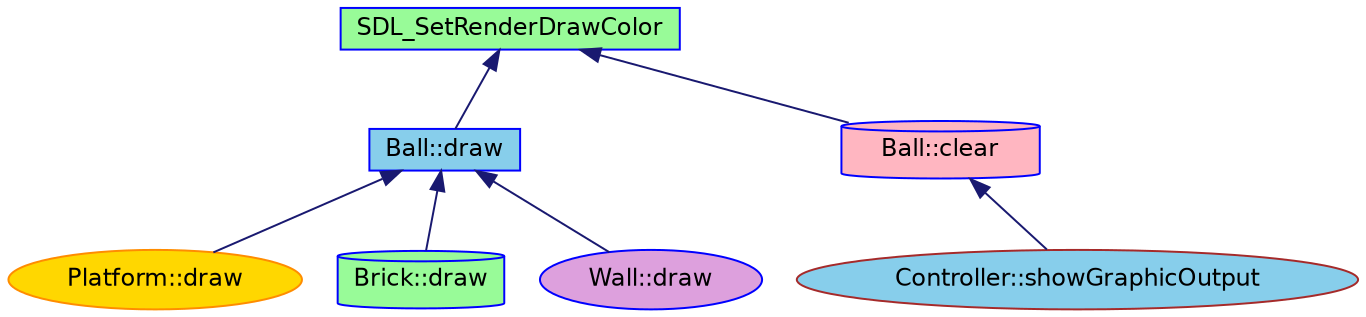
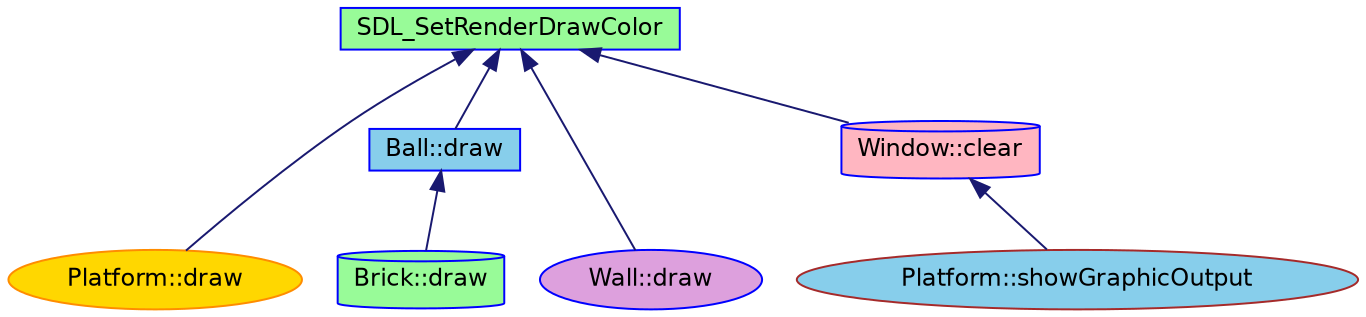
  digraph {
    fontname="DejaVu Sans"
    rankdir=TB
    node [color=blue fillcolor=palegreen fontname="DejaVu Sans" fontsize=12 shape=ellipse style=filled]
    edge [color=midnightblue dir=back fontname="DejaVu Sans" fontsize=12 labelfontname=Helvetica labelfontsize=12 style=solid]
    n1 [fontcolor=black height=0.2 label=SDL_SetRenderDrawColor shape=box width=0.4]
    n2 [fillcolor=skyblue height=0.2 label="Ball::draw" shape=box width=0.4]
    n3 [color=darkorange fillcolor=gold height=0.2 label="Platform::draw" width=0.4]
    n4 [fillcolor=plum height=0.2 label="Wall::draw" width=0.4]
-   n5 [fillcolor=lightpink height=0.2 label="Ball::clear" shape=cylinder width=0.4]
+   n5 [fillcolor=lightpink height=0.2 label="Window::clear" shape=cylinder width=0.4]
    n6 [height=0.2 label="Brick::draw" shape=cylinder width=0.4]
-   n7 [color=brown fillcolor=skyblue height=0.2 label="Controller::showGraphicOutput" width=0.4]
+   n7 [color=brown fillcolor=skyblue height=0.2 label="Platform::showGraphicOutput" width=0.4]
    n1 -> n2
-   n2 -> n3
-   n2 -> n4
+   n1 -> n3
+   n1 -> n4
    n1 -> n5
    n2 -> n6
    n5 -> n7
  }
